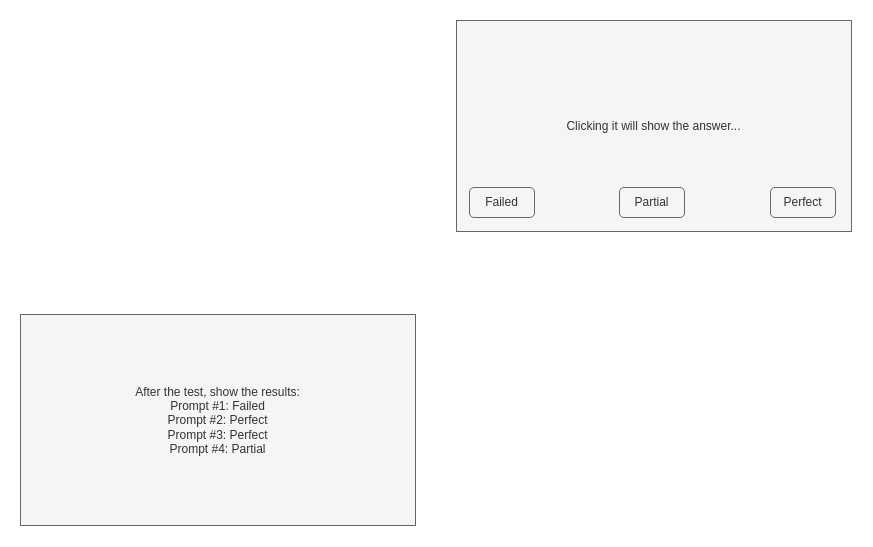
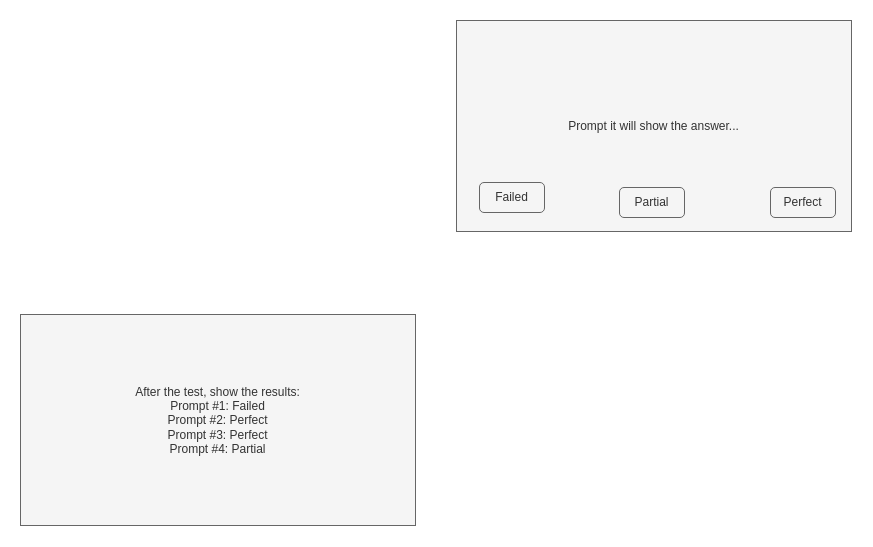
  <mxCell id="0" />
  <mxCell id="1" parent="0" />
- <mxCell id="2" value="Clicking it will show the answer..." style="rounded=0;whiteSpace=wrap;html=1;fillColor=#f5f5f5;fontColor=#333333;strokeColor=#666666;" vertex="1" parent="1"><mxGeometry x="456" y="20" width="395" height="211" as="geometry" /></mxCell>
+ <mxCell id="2" value="Prompt it will show the answer..." style="rounded=0;whiteSpace=wrap;html=1;fillColor=#f5f5f5;fontColor=#333333;strokeColor=#666666;" vertex="1" parent="1"><mxGeometry x="456" y="20" width="395" height="211" as="geometry" /></mxCell>
  <mxCell id="3" value="Perfect" style="rounded=1;whiteSpace=wrap;html=1;fillColor=#f5f5f5;fontColor=#333333;strokeColor=#666666;" vertex="1" parent="1"><mxGeometry x="770" y="187" width="65" height="30" as="geometry" /></mxCell>
  <mxCell id="4" value="Partial" style="rounded=1;whiteSpace=wrap;html=1;fillColor=#f5f5f5;fontColor=#333333;strokeColor=#666666;" vertex="1" parent="1"><mxGeometry x="619" y="187" width="65" height="30" as="geometry" /></mxCell>
- <mxCell id="5" value="Failed" style="rounded=1;whiteSpace=wrap;html=1;fillColor=#f5f5f5;fontColor=#333333;strokeColor=#666666;" vertex="1" parent="1"><mxGeometry x="469" y="187" width="65" height="30" as="geometry" /></mxCell>
+ <mxCell id="5" value="Failed" style="rounded=1;whiteSpace=wrap;html=1;fillColor=#f5f5f5;fontColor=#333333;strokeColor=#666666;" vertex="1" parent="1"><mxGeometry x="479" y="182" width="65" height="30" as="geometry" /></mxCell>
  <mxCell id="6" value="After the test, show the results:&lt;br&gt;Prompt #1: Failed&lt;br&gt;Prompt #2: Perfect&lt;br&gt;Prompt #3: Perfect&lt;br&gt;Prompt #4: Partial" style="rounded=0;whiteSpace=wrap;html=1;fillColor=#f5f5f5;fontColor=#333333;strokeColor=#666666;" vertex="1" parent="1"><mxGeometry x="20" y="314" width="395" height="211" as="geometry" /></mxCell>
